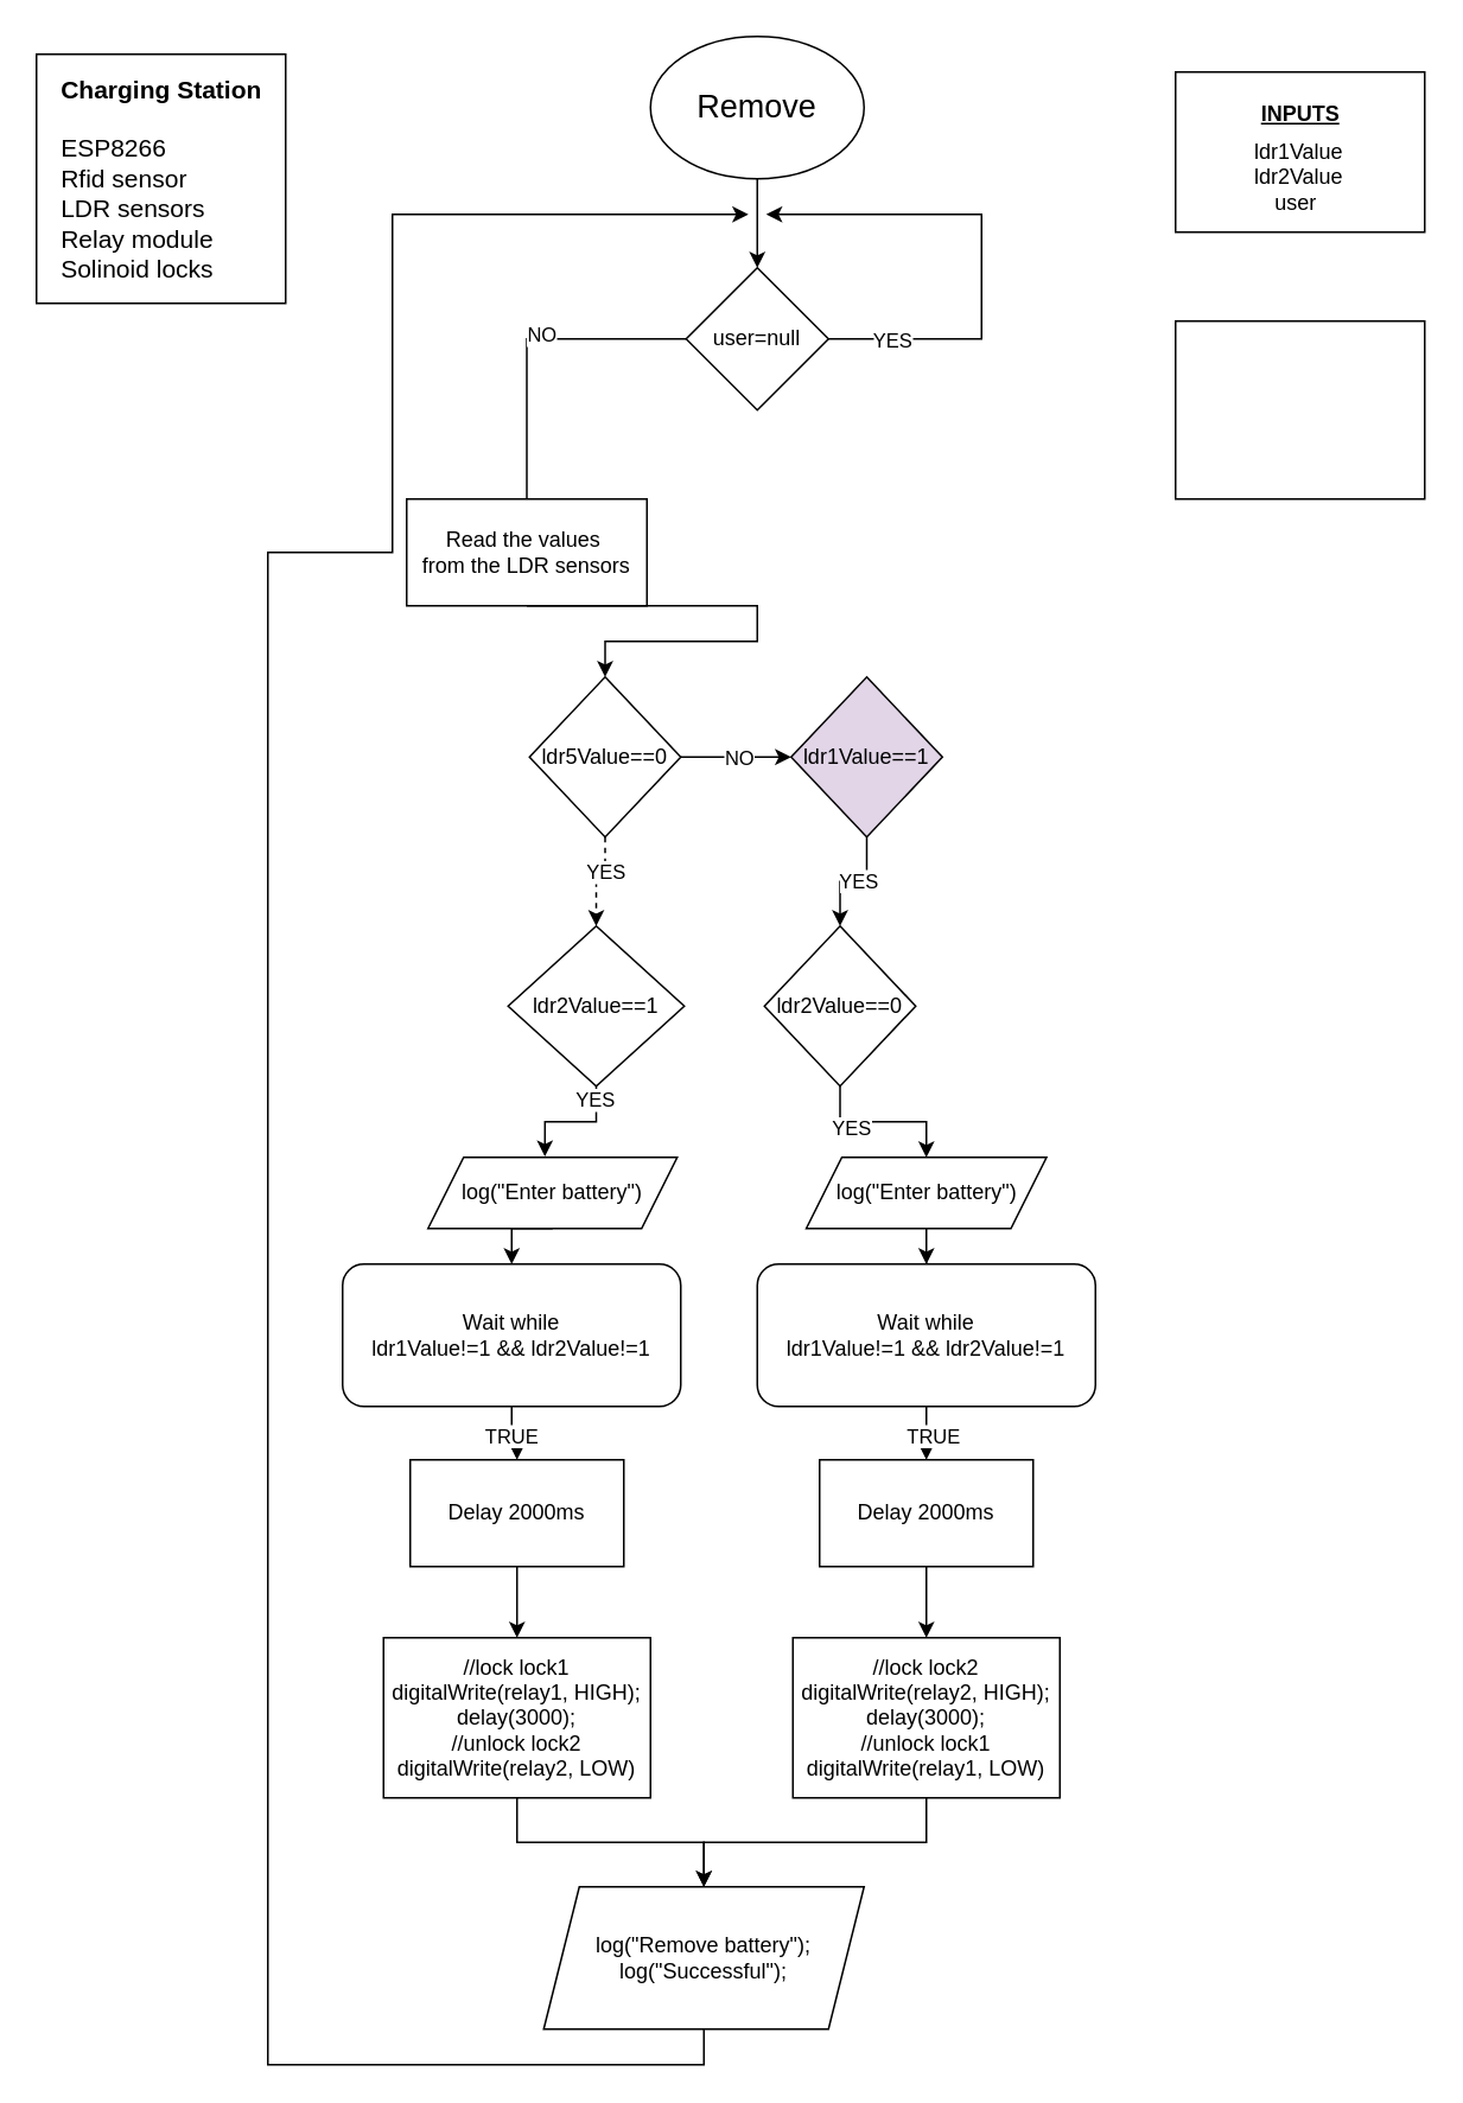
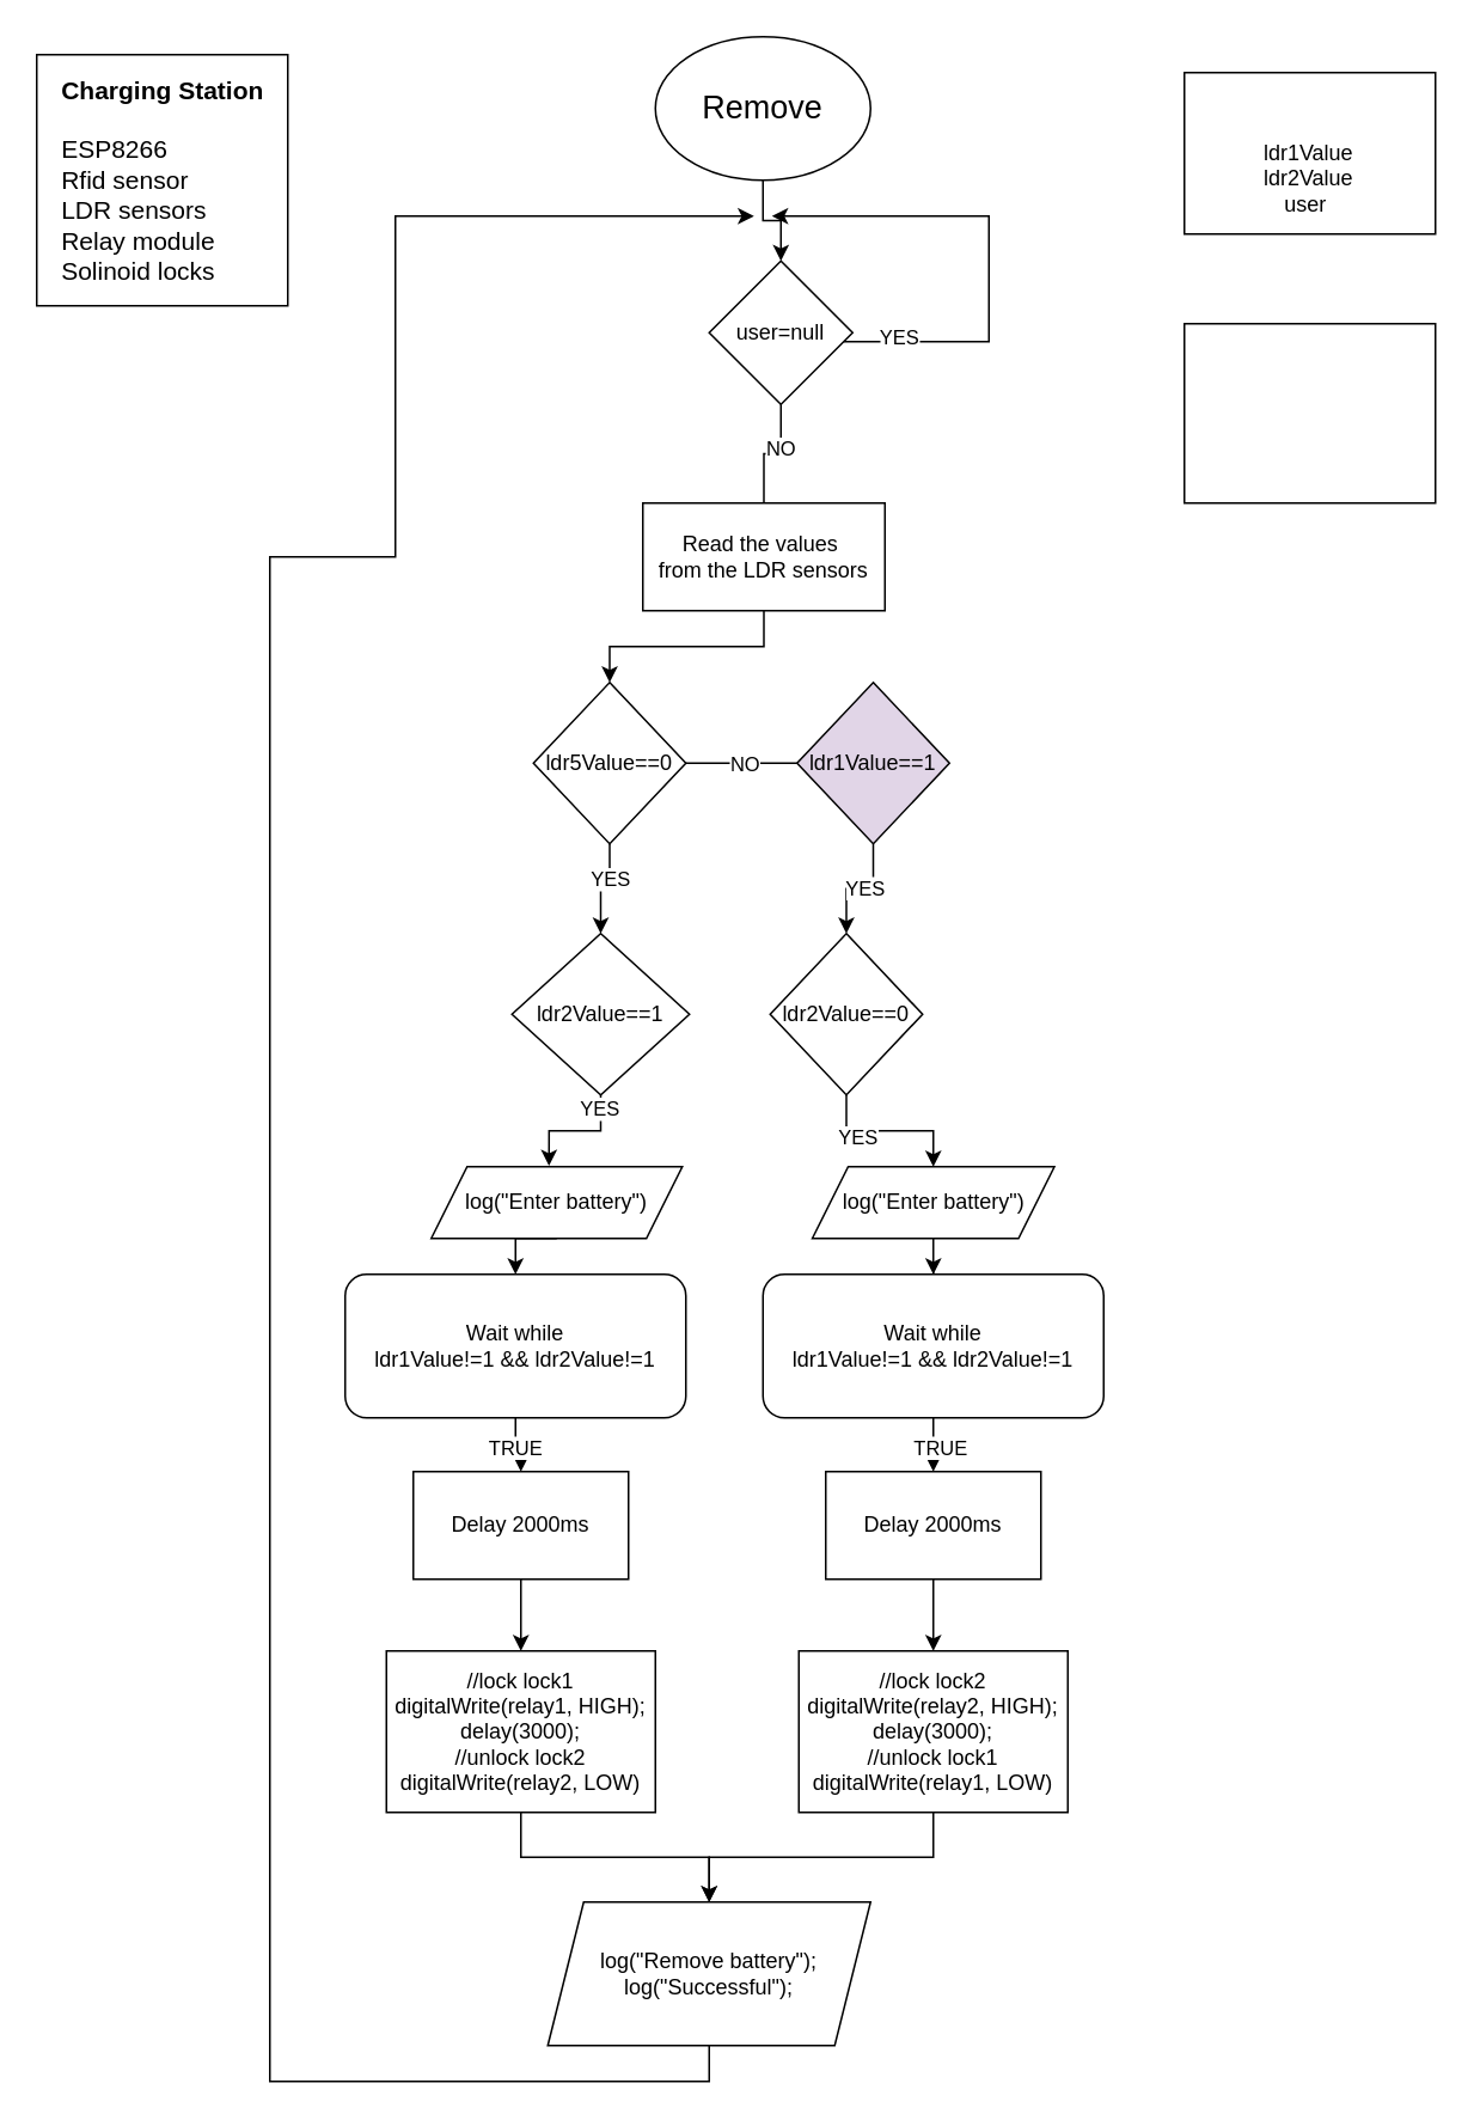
  <mxCell id="0" />
  <mxCell id="1" parent="0" />
  <mxCell id="2" style="edgeStyle=orthogonalEdgeStyle;rounded=0;orthogonalLoop=1;jettySize=auto;html=1;exitX=0.5;exitY=1;exitDx=0;exitDy=0;entryX=0.5;entryY=0;entryDx=0;entryDy=0;" edge="1" parent="1" source="3" target="14"><mxGeometry relative="1" as="geometry" /></mxCell>
  <mxCell id="3" value="&lt;font style=&quot;font-size: 18px;&quot;&gt;Remove&lt;/font&gt;" style="ellipse;whiteSpace=wrap;html=1;" vertex="1" parent="1"><mxGeometry x="365" y="20" width="120" height="80" as="geometry" /></mxCell>
  <mxCell id="4" value="" style="group" vertex="1" connectable="0" parent="1"><mxGeometry x="660" y="40" width="140" height="90" as="geometry" /></mxCell>
  <mxCell id="5" value="" style="rounded=0;whiteSpace=wrap;html=1;" vertex="1" parent="4"><mxGeometry width="140" height="90" as="geometry" /></mxCell>
- <mxCell id="6" value="&lt;u&gt;&lt;b&gt;INPUTS&lt;/b&gt;&lt;/u&gt;" style="text;html=1;align=center;verticalAlign=middle;whiteSpace=wrap;rounded=0;" vertex="1" parent="4"><mxGeometry x="46.667" y="13.846" width="46.667" height="20.769" as="geometry" /></mxCell>
  <mxCell id="7" value="ldr1Value&lt;div&gt;&lt;div&gt;ldr2Value&lt;/div&gt;&lt;/div&gt;&lt;div&gt;user&amp;nbsp;&lt;/div&gt;" style="text;html=1;align=center;verticalAlign=middle;whiteSpace=wrap;rounded=0;" vertex="1" parent="4"><mxGeometry x="38.33" y="40" width="63.33" height="38.46" as="geometry" /></mxCell>
  <mxCell id="8" style="edgeStyle=orthogonalEdgeStyle;rounded=0;orthogonalLoop=1;jettySize=auto;html=1;exitX=0.5;exitY=1;exitDx=0;exitDy=0;entryX=0.5;entryY=0;entryDx=0;entryDy=0;" edge="1" parent="1" source="9" target="19"><mxGeometry relative="1" as="geometry"><Array as="points"><mxPoint x="425" y="360" /><mxPoint x="340" y="360" /></Array></mxGeometry></mxCell>
- <mxCell id="9" value="Read the values&amp;nbsp;&lt;div&gt;from the LDR sensors&lt;/div&gt;" style="rounded=0;whiteSpace=wrap;html=1;" vertex="1" parent="1"><mxGeometry x="228" y="280" width="135" height="60" as="geometry" /></mxCell>
+ <mxCell id="9" value="Read the values&amp;nbsp;&lt;div&gt;from the LDR sensors&lt;/div&gt;" style="rounded=0;whiteSpace=wrap;html=1;" vertex="1" parent="1"><mxGeometry x="358" y="280" width="135" height="60" as="geometry" /></mxCell>
  <mxCell id="10" style="edgeStyle=orthogonalEdgeStyle;rounded=0;orthogonalLoop=1;jettySize=auto;html=1;endArrow=none;" edge="1" parent="1" source="14" target="9"><mxGeometry relative="1" as="geometry" /></mxCell>
  <mxCell id="11" value="NO" style="edgeLabel;html=1;align=center;verticalAlign=middle;resizable=0;points=[];" vertex="1" connectable="0" parent="10"><mxGeometry x="-0.05" y="-3" relative="1" as="geometry"><mxPoint x="3" as="offset" /></mxGeometry></mxCell>
  <mxCell id="12" style="edgeStyle=orthogonalEdgeStyle;rounded=0;orthogonalLoop=1;jettySize=auto;html=1;" edge="1" parent="1" source="14"><mxGeometry relative="1" as="geometry"><mxPoint x="430" y="120" as="targetPoint" /><Array as="points"><mxPoint x="551" y="190" /><mxPoint x="551" y="120" /><mxPoint x="530" y="120" /></Array></mxGeometry></mxCell>
  <mxCell id="13" value="YES" style="edgeLabel;html=1;align=center;verticalAlign=middle;resizable=0;points=[];" vertex="1" connectable="0" parent="12"><mxGeometry x="-0.061" y="2" relative="1" as="geometry"><mxPoint x="-49" y="44" as="offset" /></mxGeometry></mxCell>
- <mxCell id="14" value="user=null" style="rhombus;whiteSpace=wrap;html=1;" vertex="1" parent="1"><mxGeometry x="385" y="150" width="80" height="80" as="geometry" /></mxCell>
- <mxCell id="15" value="" style="edgeStyle=orthogonalEdgeStyle;rounded=0;orthogonalLoop=1;jettySize=auto;html=1;dashed=1;" edge="1" parent="1" source="19" target="20"><mxGeometry relative="1" as="geometry" /></mxCell>
+ <mxCell id="14" value="user=null" style="rhombus;whiteSpace=wrap;html=1;" vertex="1" parent="1"><mxGeometry x="395" y="145" width="80" height="80" as="geometry" /></mxCell>
+ <mxCell id="15" value="" style="edgeStyle=orthogonalEdgeStyle;rounded=0;orthogonalLoop=1;jettySize=auto;html=1;" edge="1" parent="1" source="19" target="20"><mxGeometry relative="1" as="geometry" /></mxCell>
  <mxCell id="16" value="YES" style="edgeLabel;html=1;align=center;verticalAlign=middle;resizable=0;points=[];" vertex="1" connectable="0" parent="15"><mxGeometry x="-0.556" y="1" relative="1" as="geometry"><mxPoint x="-1" y="7" as="offset" /></mxGeometry></mxCell>
- <mxCell id="17" value="" style="edgeStyle=orthogonalEdgeStyle;rounded=0;orthogonalLoop=1;jettySize=auto;html=1;entryX=0;entryY=0.5;entryDx=0;entryDy=0;" edge="1" parent="1" source="19" target="23"><mxGeometry relative="1" as="geometry"><mxPoint x="434" y="425" as="targetPoint" /></mxGeometry></mxCell>
+ <mxCell id="17" value="" style="edgeStyle=orthogonalEdgeStyle;rounded=0;orthogonalLoop=1;jettySize=auto;html=1;entryX=0;entryY=0.5;entryDx=0;entryDy=0;endArrow=none;" edge="1" parent="1" source="19" target="23"><mxGeometry relative="1" as="geometry"><mxPoint x="434" y="425" as="targetPoint" /></mxGeometry></mxCell>
  <mxCell id="18" value="NO" style="edgeLabel;html=1;align=center;verticalAlign=middle;resizable=0;points=[];" vertex="1" connectable="0" parent="17"><mxGeometry x="0.069" y="1" relative="1" as="geometry"><mxPoint x="-1" y="1" as="offset" /></mxGeometry></mxCell>
  <mxCell id="19" value="ldr5Value==0" style="rhombus;whiteSpace=wrap;html=1;" vertex="1" parent="1"><mxGeometry x="297" y="380" width="85" height="90" as="geometry" /></mxCell>
  <mxCell id="20" value="ldr2Value==1" style="rhombus;whiteSpace=wrap;html=1;" vertex="1" parent="1"><mxGeometry x="285" y="520" width="99" height="90" as="geometry" /></mxCell>
  <mxCell id="21" value="" style="edgeStyle=orthogonalEdgeStyle;rounded=0;orthogonalLoop=1;jettySize=auto;html=1;" edge="1" parent="1" source="23" target="25"><mxGeometry relative="1" as="geometry" /></mxCell>
  <mxCell id="22" value="YES" style="edgeLabel;html=1;align=center;verticalAlign=middle;resizable=0;points=[];" vertex="1" connectable="0" parent="21"><mxGeometry x="-0.081" y="-1" relative="1" as="geometry"><mxPoint as="offset" /></mxGeometry></mxCell>
  <mxCell id="23" value="ldr1Value==1" style="rhombus;whiteSpace=wrap;html=1;fillColor=#e1d5e7;" vertex="1" parent="1"><mxGeometry x="444" y="380" width="85" height="90" as="geometry" /></mxCell>
  <mxCell id="24" style="edgeStyle=orthogonalEdgeStyle;rounded=0;orthogonalLoop=1;jettySize=auto;html=1;entryX=0.5;entryY=0;entryDx=0;entryDy=0;" edge="1" parent="1" source="48" target="33"><mxGeometry relative="1" as="geometry" /></mxCell>
  <mxCell id="25" value="ldr2Value==0" style="rhombus;whiteSpace=wrap;html=1;" vertex="1" parent="1"><mxGeometry x="429" y="520" width="85" height="90" as="geometry" /></mxCell>
  <mxCell id="26" style="edgeStyle=orthogonalEdgeStyle;rounded=0;orthogonalLoop=1;jettySize=auto;html=1;entryX=0.5;entryY=0;entryDx=0;entryDy=0;" edge="1" parent="1" source="28" target="30"><mxGeometry relative="1" as="geometry"><mxPoint x="425" y="830" as="targetPoint" /></mxGeometry></mxCell>
  <mxCell id="27" value="TRUE" style="edgeLabel;html=1;align=center;verticalAlign=middle;resizable=0;points=[];" vertex="1" connectable="0" parent="26"><mxGeometry x="-0.059" y="-1" relative="1" as="geometry"><mxPoint as="offset" /></mxGeometry></mxCell>
  <mxCell id="28" value="Wait while&lt;div&gt;ldr1Value!=1 &amp;amp;&amp;amp; ldr2Value!=1&lt;/div&gt;" style="rounded=1;whiteSpace=wrap;html=1;" vertex="1" parent="1"><mxGeometry x="192" y="710" width="190" height="80" as="geometry" /></mxCell>
  <mxCell id="29" style="edgeStyle=orthogonalEdgeStyle;rounded=0;orthogonalLoop=1;jettySize=auto;html=1;exitX=0.5;exitY=1;exitDx=0;exitDy=0;entryX=0.5;entryY=0;entryDx=0;entryDy=0;" edge="1" parent="1" source="30" target="37"><mxGeometry relative="1" as="geometry" /></mxCell>
  <mxCell id="30" value="Delay 2000ms" style="whiteSpace=wrap;html=1;" vertex="1" parent="1"><mxGeometry x="230" y="820" width="120" height="60" as="geometry" /></mxCell>
  <mxCell id="31" style="edgeStyle=orthogonalEdgeStyle;rounded=0;orthogonalLoop=1;jettySize=auto;html=1;entryX=0.5;entryY=0;entryDx=0;entryDy=0;" edge="1" parent="1" source="33" target="35"><mxGeometry relative="1" as="geometry" /></mxCell>
  <mxCell id="32" value="TRUE" style="edgeLabel;html=1;align=center;verticalAlign=middle;resizable=0;points=[];" vertex="1" connectable="0" parent="31"><mxGeometry x="-0.042" y="-3" relative="1" as="geometry"><mxPoint as="offset" /></mxGeometry></mxCell>
  <mxCell id="33" value="Wait while&lt;div&gt;ldr1Value!=1 &amp;amp;&amp;amp; ldr2Value!=1&lt;/div&gt;" style="rounded=1;whiteSpace=wrap;html=1;" vertex="1" parent="1"><mxGeometry x="425" y="710" width="190" height="80" as="geometry" /></mxCell>
  <mxCell id="34" value="" style="edgeStyle=orthogonalEdgeStyle;rounded=0;orthogonalLoop=1;jettySize=auto;html=1;" edge="1" parent="1" source="35" target="39"><mxGeometry relative="1" as="geometry" /></mxCell>
  <mxCell id="35" value="Delay 2000ms" style="whiteSpace=wrap;html=1;" vertex="1" parent="1"><mxGeometry x="460" y="820" width="120" height="60" as="geometry" /></mxCell>
  <mxCell id="36" style="edgeStyle=orthogonalEdgeStyle;rounded=0;orthogonalLoop=1;jettySize=auto;html=1;exitX=0.5;exitY=1;exitDx=0;exitDy=0;entryX=0.5;entryY=0;entryDx=0;entryDy=0;" edge="1" parent="1" source="37" target="41"><mxGeometry relative="1" as="geometry" /></mxCell>
  <mxCell id="37" value="//lock lock1&lt;div&gt;digitalWrite(relay1, HIGH);&lt;/div&gt;&lt;div&gt;delay(3000);&lt;/div&gt;&lt;div&gt;//unlock lock2&lt;/div&gt;&lt;div&gt;digitalWrite(relay2, LOW)&lt;/div&gt;" style="whiteSpace=wrap;html=1;" vertex="1" parent="1"><mxGeometry x="215" y="920" width="150" height="90" as="geometry" /></mxCell>
  <mxCell id="38" style="edgeStyle=orthogonalEdgeStyle;rounded=0;orthogonalLoop=1;jettySize=auto;html=1;exitX=0.5;exitY=1;exitDx=0;exitDy=0;entryX=0.5;entryY=0;entryDx=0;entryDy=0;" edge="1" parent="1" source="39" target="41"><mxGeometry relative="1" as="geometry" /></mxCell>
  <mxCell id="39" value="//lock lock2&lt;div&gt;digitalWrite(relay2, HIGH);&lt;/div&gt;&lt;div&gt;delay(3000);&lt;/div&gt;&lt;div&gt;//unlock lock1&lt;/div&gt;&lt;div&gt;digitalWrite(relay1, LOW)&lt;/div&gt;" style="whiteSpace=wrap;html=1;" vertex="1" parent="1"><mxGeometry x="445" y="920" width="150" height="90" as="geometry" /></mxCell>
  <mxCell id="40" style="edgeStyle=orthogonalEdgeStyle;rounded=0;orthogonalLoop=1;jettySize=auto;html=1;exitX=0.5;exitY=1;exitDx=0;exitDy=0;" edge="1" parent="1" source="41"><mxGeometry relative="1" as="geometry"><mxPoint x="420" y="120" as="targetPoint" /><Array as="points"><mxPoint x="395" y="1160" /><mxPoint x="150" y="1160" /><mxPoint x="150" y="310" /><mxPoint x="220" y="310" /></Array></mxGeometry></mxCell>
  <mxCell id="41" value="log(&quot;Remove battery&quot;);&lt;div&gt;log(&quot;Successful&quot;);&lt;/div&gt;" style="shape=parallelogram;perimeter=parallelogramPerimeter;whiteSpace=wrap;html=1;fixedSize=1;" vertex="1" parent="1"><mxGeometry x="305" y="1060" width="180" height="80" as="geometry" /></mxCell>
  <mxCell id="42" value="" style="edgeStyle=orthogonalEdgeStyle;rounded=0;orthogonalLoop=1;jettySize=auto;html=1;exitX=0.5;exitY=1;exitDx=0;exitDy=0;entryX=0.469;entryY=-0.012;entryDx=0;entryDy=0;entryPerimeter=0;" edge="1" parent="1" source="20" target="45"><mxGeometry relative="1" as="geometry"><mxPoint x="340" y="620" as="sourcePoint" /><mxPoint x="281" y="719" as="targetPoint" /></mxGeometry></mxCell>
  <mxCell id="43" value="YES" style="edgeLabel;html=1;align=center;verticalAlign=middle;resizable=0;points=[];" vertex="1" connectable="0" parent="42"><mxGeometry x="-0.783" y="-1" relative="1" as="geometry"><mxPoint as="offset" /></mxGeometry></mxCell>
  <mxCell id="44" style="edgeStyle=orthogonalEdgeStyle;rounded=0;orthogonalLoop=1;jettySize=auto;html=1;exitX=0.5;exitY=1;exitDx=0;exitDy=0;entryX=0.5;entryY=0;entryDx=0;entryDy=0;" edge="1" parent="1" source="45" target="28"><mxGeometry relative="1" as="geometry" /></mxCell>
  <mxCell id="45" value="log(&quot;Enter battery&quot;)" style="shape=parallelogram;perimeter=parallelogramPerimeter;whiteSpace=wrap;html=1;fixedSize=1;" vertex="1" parent="1"><mxGeometry x="240" y="650" width="140" height="40" as="geometry" /></mxCell>
  <mxCell id="46" value="" style="edgeStyle=orthogonalEdgeStyle;rounded=0;orthogonalLoop=1;jettySize=auto;html=1;entryX=0.5;entryY=0;entryDx=0;entryDy=0;" edge="1" parent="1" source="25" target="48"><mxGeometry relative="1" as="geometry"><mxPoint x="486" y="615" as="sourcePoint" /><mxPoint x="520" y="730" as="targetPoint" /></mxGeometry></mxCell>
  <mxCell id="47" value="YES" style="edgeLabel;html=1;align=center;verticalAlign=middle;resizable=0;points=[];" vertex="1" connectable="0" parent="46"><mxGeometry x="-0.453" y="-3" relative="1" as="geometry"><mxPoint x="2" as="offset" /></mxGeometry></mxCell>
  <mxCell id="48" value="log(&quot;Enter battery&quot;)" style="shape=parallelogram;perimeter=parallelogramPerimeter;whiteSpace=wrap;html=1;fixedSize=1;" vertex="1" parent="1"><mxGeometry x="452.5" y="650" width="135" height="40" as="geometry" /></mxCell>
  <mxCell id="49" value="" style="group" vertex="1" connectable="0" parent="1"><mxGeometry x="660" y="180" width="140" height="100" as="geometry" /></mxCell>
  <mxCell id="50" value="" style="whiteSpace=wrap;html=1;" vertex="1" parent="49"><mxGeometry width="140" height="100" as="geometry" /></mxCell>
  <mxCell id="51" value="" style="whiteSpace=wrap;html=1;aspect=fixed;" vertex="1" parent="1"><mxGeometry x="20" y="30" width="140" height="140" as="geometry" /></mxCell>
  <mxCell id="52" value="&lt;b&gt;&lt;font style=&quot;font-size: 14px;&quot;&gt;Charging Station&lt;/font&gt;&lt;/b&gt;&lt;div&gt;&lt;span style=&quot;font-size: 14px;&quot;&gt;&lt;b&gt;&lt;br&gt;&lt;/b&gt;&lt;/span&gt;&lt;div style=&quot;font-size: 14px;&quot;&gt;&lt;div style=&quot;text-align: left;&quot;&gt;&lt;span style=&quot;text-wrap: wrap;&quot;&gt;ESP8266&lt;/span&gt;&lt;/div&gt;&lt;div style=&quot;text-align: left; text-wrap: wrap;&quot;&gt;Rfid sensor&lt;/div&gt;&lt;div style=&quot;text-align: left; text-wrap: wrap;&quot;&gt;LDR sensors&lt;/div&gt;&lt;div style=&quot;text-align: left; text-wrap: wrap;&quot;&gt;Relay module&lt;/div&gt;&lt;div style=&quot;text-align: left; text-wrap: wrap;&quot;&gt;Solinoid locks&lt;/div&gt;&lt;/div&gt;&lt;/div&gt;" style="text;html=1;align=center;verticalAlign=middle;resizable=0;points=[];autosize=1;strokeColor=none;fillColor=none;" vertex="1" parent="1"><mxGeometry x="20" y="35" width="140" height="130" as="geometry" /></mxCell>
